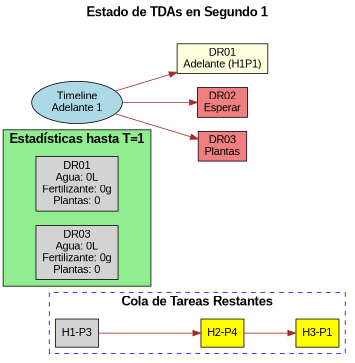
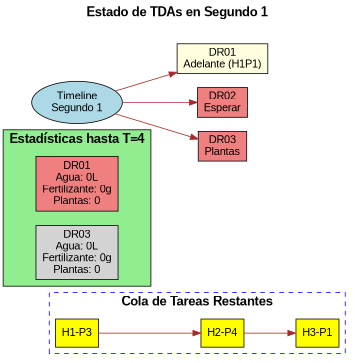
  digraph {
    fontname="Arial Bold"
    fontsize=16
    label="Estado de TDAs en Segundo 1"
    labelloc=t
    rankdir=LR
    node [fillcolor=yellow fontname=Arial shape=box style=filled]
    edge [color=brown fontname=Arial]
-   n1 [fillcolor=lightgrey label="H1-P3"]
+   n1 [label="H1-P3"]
    n2 [label="H2-P4"]
    n3 [label="H3-P1"]
-   n4 [label="DR01\nAgua: 0L\nFertilizante: 0g\nPlantas: 0" shape=record fillcolor=""]
+   n4 [label="DR01\nAgua: 0L\nFertilizante: 0g\nPlantas: 0" shape=record fillcolor=lightcoral]
    n5 [label="DR03\nAgua: 0L\nFertilizante: 0g\nPlantas: 0" shape=record fillcolor=""]
-   n6 [fillcolor=lightblue label="Timeline\nAdelante 1" shape=ellipse]
+   n6 [fillcolor=lightblue label="Timeline\nSegundo 1" shape=ellipse]
    n7 [fillcolor=lightyellow label="DR01\nAdelante (H1P1)"]
    n8 [fillcolor=lightcoral label="DR02\nEsperar"]
    n9 [fillcolor=lightcoral label="DR03\nPlantas"]
    subgraph cluster_1 {
      color=blue
      label="Cola de Tareas Restantes"
      style=dashed
      n1
      n2
      n3
    }
    subgraph cluster_2 {
      fillcolor=lightgreen
-     label="Estadísticas hasta T=1"
+     label="Estadísticas hasta T=4"
      style=filled
      n4
      n5
    }
    n1 -> n2
    n2 -> n3
    n6 -> n7
    n6 -> n8
    n6 -> n9
  }
